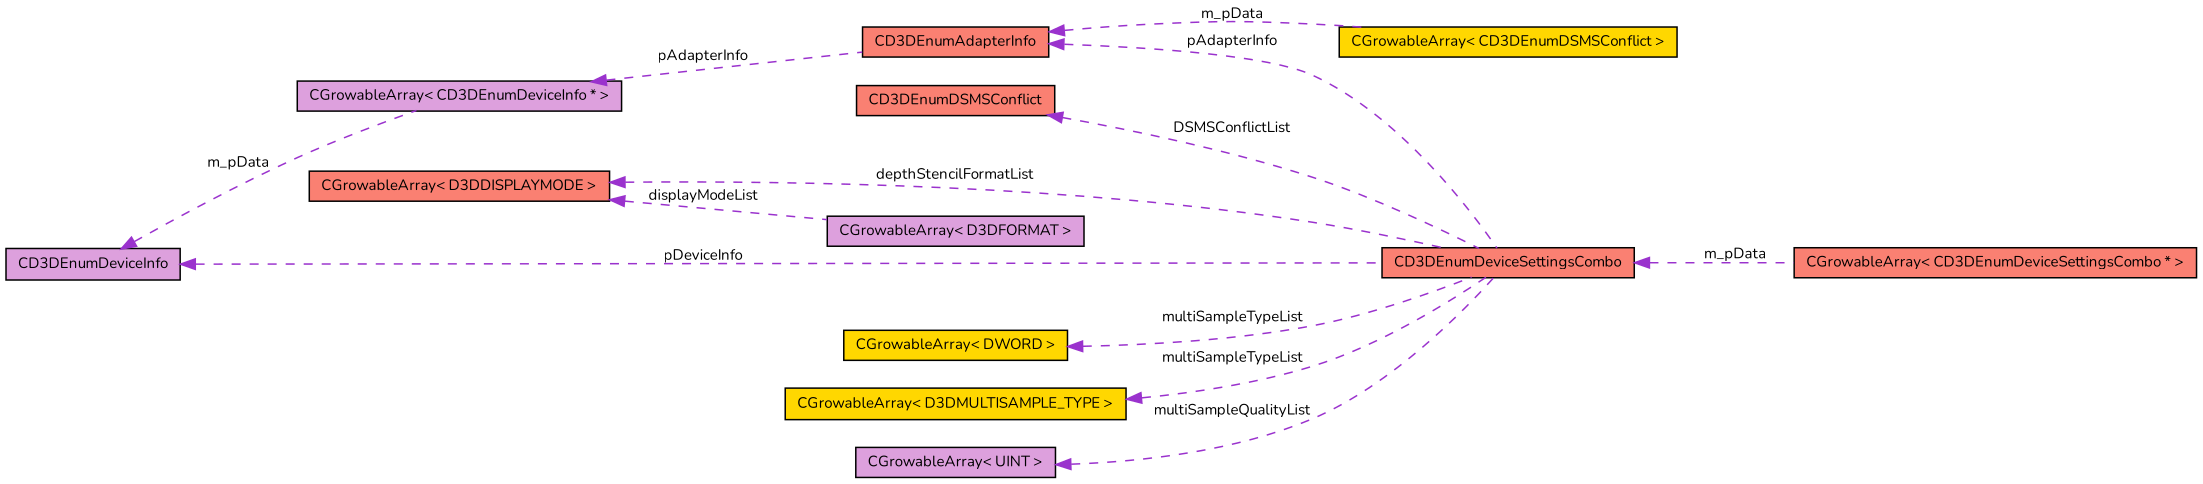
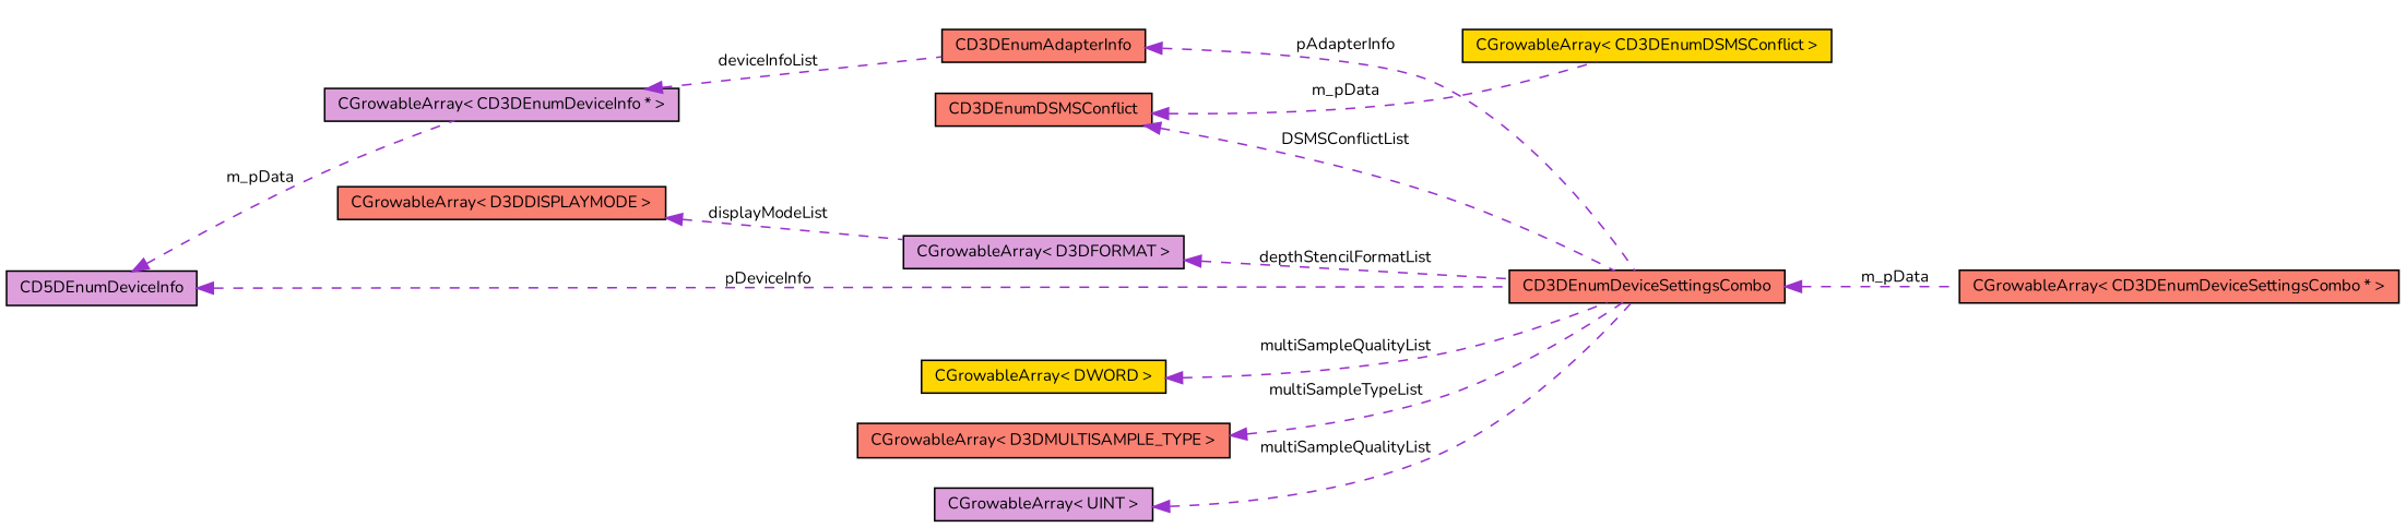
  digraph {
    fontname=Nunito
    rankdir=LR
    node [color=black fillcolor=salmon fontname=Nunito fontsize=10 shape=record style=filled]
    edge [color=darkorchid3 dir=back fontname=Nunito fontsize=10 labelfontname=FreeSans labelfontsize=10 style=dashed]
    n1 [fontcolor=black height=0.2 label=CD3DEnumAdapterInfo width=0.4]
    n2 [height=0.2 label=CD3DEnumDeviceSettingsCombo width=0.4]
    n3 [height=0.2 label="CGrowableArray\< CD3DEnumDeviceSettingsCombo * \>" width=0.4]
    n4 [height=0.2 label="CGrowableArray\< D3DDISPLAYMODE \>" width=0.4]
    n5 [fillcolor=plum height=0.2 label="CGrowableArray\< D3DFORMAT \>" width=0.4]
    n6 [fillcolor=plum height=0.2 label="CGrowableArray\< CD3DEnumDeviceInfo * \>" width=0.4]
-   n7 [fillcolor=plum height=0.2 label=CD3DEnumDeviceInfo width=0.4]
+   n7 [fillcolor=plum height=0.2 label=CD5DEnumDeviceInfo width=0.4]
    n8 [fillcolor=gold height=0.2 label="CGrowableArray\< DWORD \>" width=0.4]
-   n9 [fillcolor=gold height=0.2 label="CGrowableArray\< D3DMULTISAMPLE_TYPE \>" width=0.4]
+   n9 [height=0.2 label="CGrowableArray\< D3DMULTISAMPLE_TYPE \>" width=0.4]
    n10 [fillcolor=gold height=0.2 label="CGrowableArray\< CD3DEnumDSMSConflict \>" width=0.4]
    n11 [height=0.2 label=CD3DEnumDSMSConflict width=0.4]
    n12 [fillcolor=plum height=0.2 label="CGrowableArray\< UINT \>" width=0.4]
    n1 -> n2 [label=pAdapterInfo]
    n2 -> n3 [label=m_pData]
    n4 -> n5 [label=displayModeList]
-   n4 -> n2 [label=depthStencilFormatList]
-   n6 -> n1 [label=pAdapterInfo]
+   n5 -> n2 [label=depthStencilFormatList]
+   n6 -> n1 [label=deviceInfoList]
    n7 -> n2 [label=pDeviceInfo]
    n7 -> n6 [label=m_pData]
-   n8 -> n2 [label=multiSampleTypeList]
+   n8 -> n2 [label=multiSampleQualityList]
    n9 -> n2 [label=multiSampleTypeList]
    n11 -> n2 [label=DSMSConflictList]
-   n1 -> n10 [label=m_pData]
+   n11 -> n10 [label=m_pData]
    n12 -> n2 [label=multiSampleQualityList]
  }
